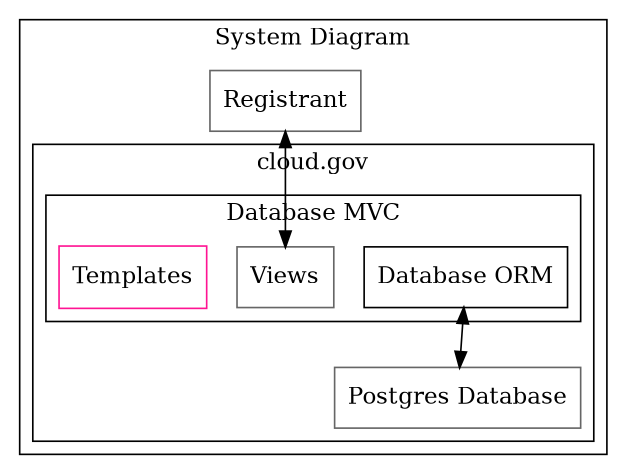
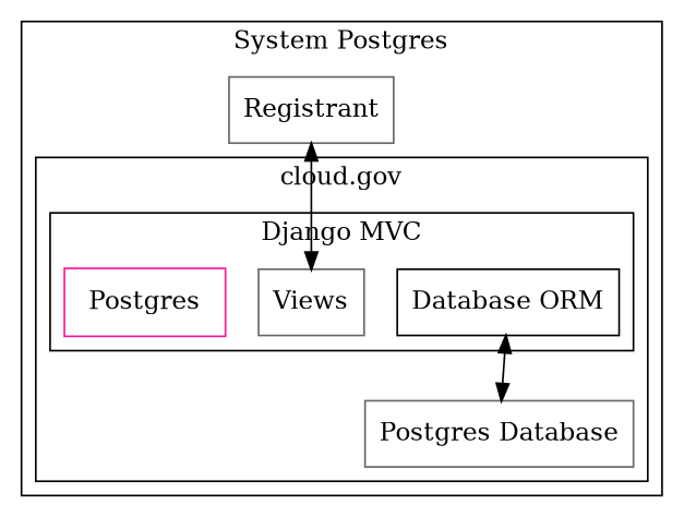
  digraph {
    node [color=gray40 shape=record]
    edge [color=black dir=both]
    n1 [color=black label="Database ORM"]
    n2 [label=Views]
-   n3 [color=deeppink label=Templates]
+   n3 [color=deeppink label=Postgres]
    n4 [label="Postgres Database"]
    n5 [label=Registrant]
    subgraph cluster_1 {
-     label="System Diagram"
+     label="System Postgres"
      n5
      subgraph cluster_2 {
        label="cloud.gov"
        n4
        subgraph cluster_3 {
-         label="Database MVC"
+         label="Django MVC"
          n1
          n2
          n3
        }
      }
    }
    n1 -> n4
    n5 -> n2
  }
